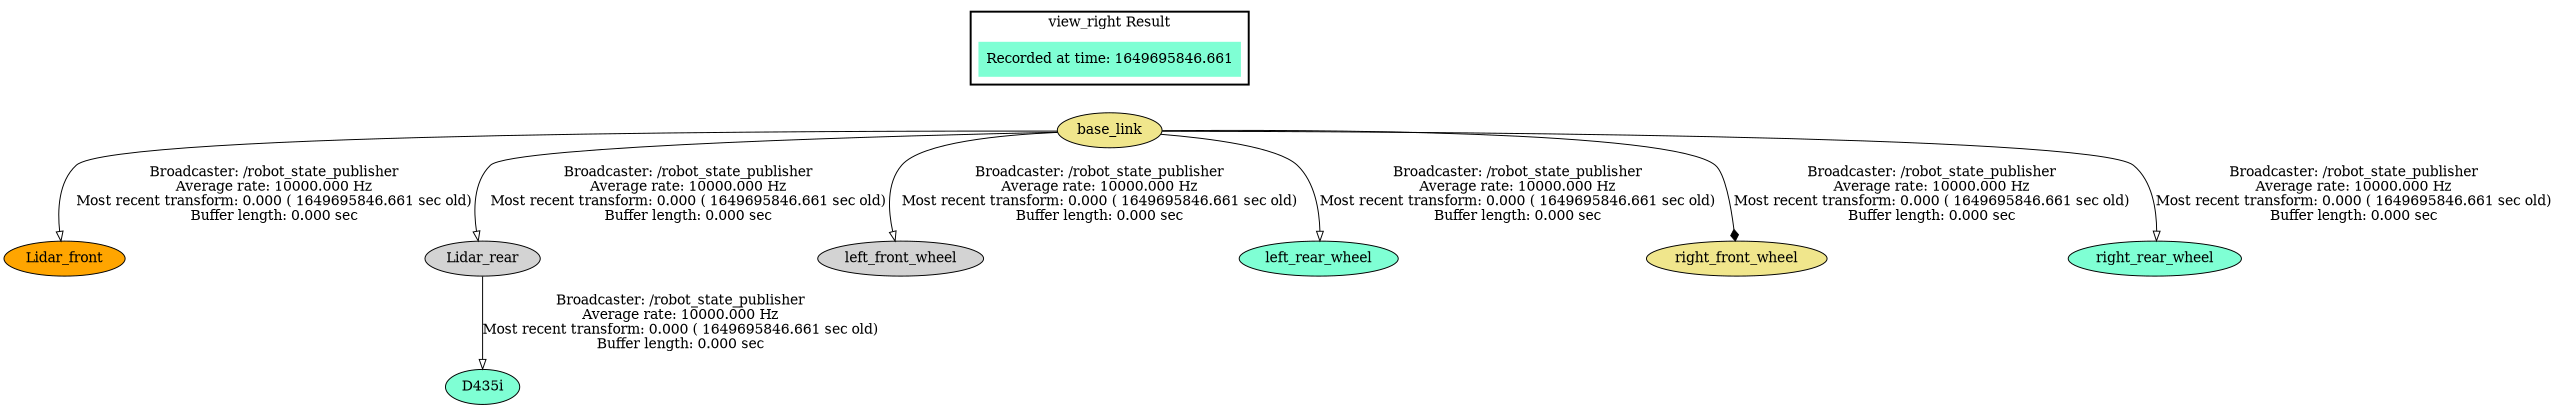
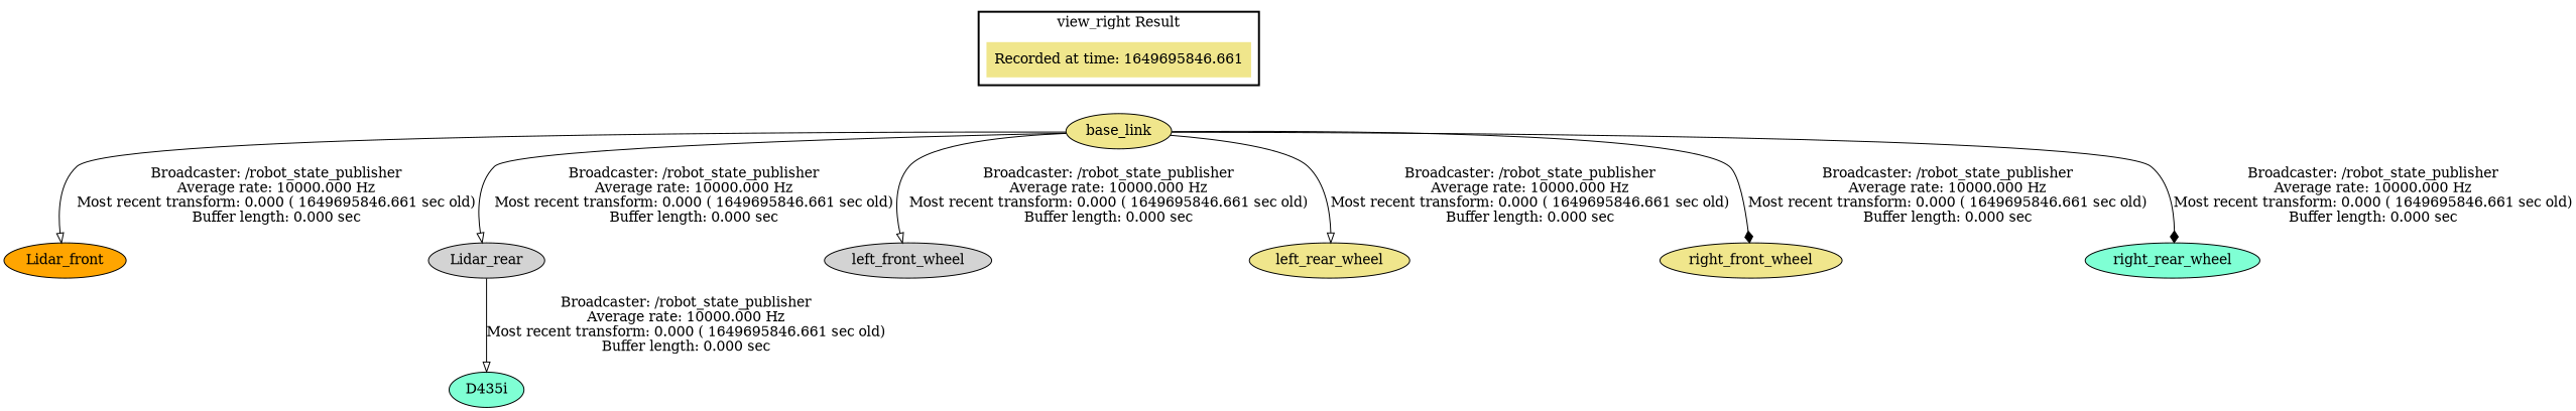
  digraph {
    node [fillcolor=aquamarine style=filled]
    edge [arrowhead=onormal]
-   "Recorded at time: 1649695846.661" [shape=plaintext]
+   "Recorded at time: 1649695846.661" [fillcolor=khaki shape=plaintext]
    base_link [fillcolor=khaki]
    Lidar_front [fillcolor=orange]
    Lidar_rear [fillcolor=lightgrey]
    left_front_wheel [fillcolor=lightgrey]
-   left_rear_wheel
+   left_rear_wheel [fillcolor=khaki]
    right_front_wheel [fillcolor=khaki]
    right_rear_wheel
    D435i
    subgraph cluster_1 {
      color=black
      label="view_right Result"
      style=bold
      "Recorded at time: 1649695846.661"
    }
    "Recorded at time: 1649695846.661" -> base_link [style=invis arrowhead=""]
    base_link -> Lidar_front [label="Broadcaster: /robot_state_publisher\nAverage rate: 10000.000 Hz\nMost recent transform: 0.000 ( 1649695846.661 sec old)\nBuffer length: 0.000 sec\n"]
    base_link -> Lidar_rear [label="Broadcaster: /robot_state_publisher\nAverage rate: 10000.000 Hz\nMost recent transform: 0.000 ( 1649695846.661 sec old)\nBuffer length: 0.000 sec\n"]
    base_link -> left_front_wheel [label="Broadcaster: /robot_state_publisher\nAverage rate: 10000.000 Hz\nMost recent transform: 0.000 ( 1649695846.661 sec old)\nBuffer length: 0.000 sec\n"]
    base_link -> left_rear_wheel [label="Broadcaster: /robot_state_publisher\nAverage rate: 10000.000 Hz\nMost recent transform: 0.000 ( 1649695846.661 sec old)\nBuffer length: 0.000 sec\n"]
    base_link -> right_front_wheel [arrowhead=diamond label="Broadcaster: /robot_state_publisher\nAverage rate: 10000.000 Hz\nMost recent transform: 0.000 ( 1649695846.661 sec old)\nBuffer length: 0.000 sec\n"]
-   base_link -> right_rear_wheel [label="Broadcaster: /robot_state_publisher\nAverage rate: 10000.000 Hz\nMost recent transform: 0.000 ( 1649695846.661 sec old)\nBuffer length: 0.000 sec\n"]
+   base_link -> right_rear_wheel [arrowhead=diamond label="Broadcaster: /robot_state_publisher\nAverage rate: 10000.000 Hz\nMost recent transform: 0.000 ( 1649695846.661 sec old)\nBuffer length: 0.000 sec\n"]
    Lidar_rear -> D435i [label="Broadcaster: /robot_state_publisher\nAverage rate: 10000.000 Hz\nMost recent transform: 0.000 ( 1649695846.661 sec old)\nBuffer length: 0.000 sec\n"]
  }
